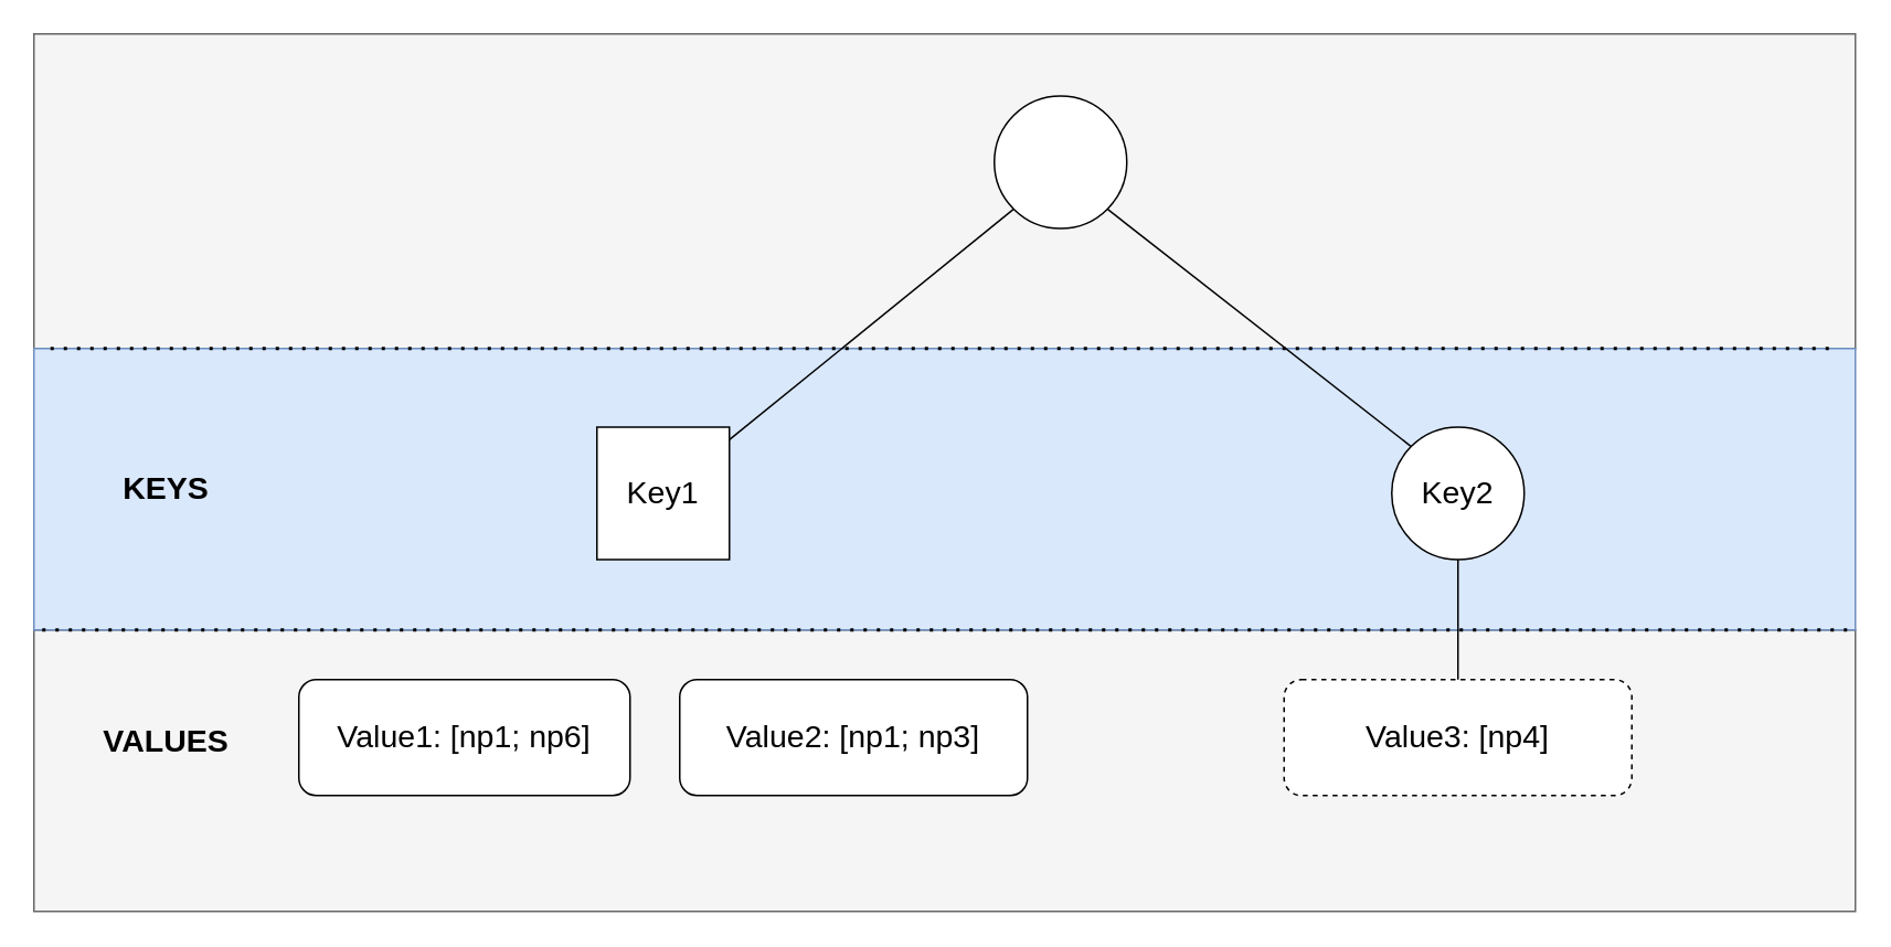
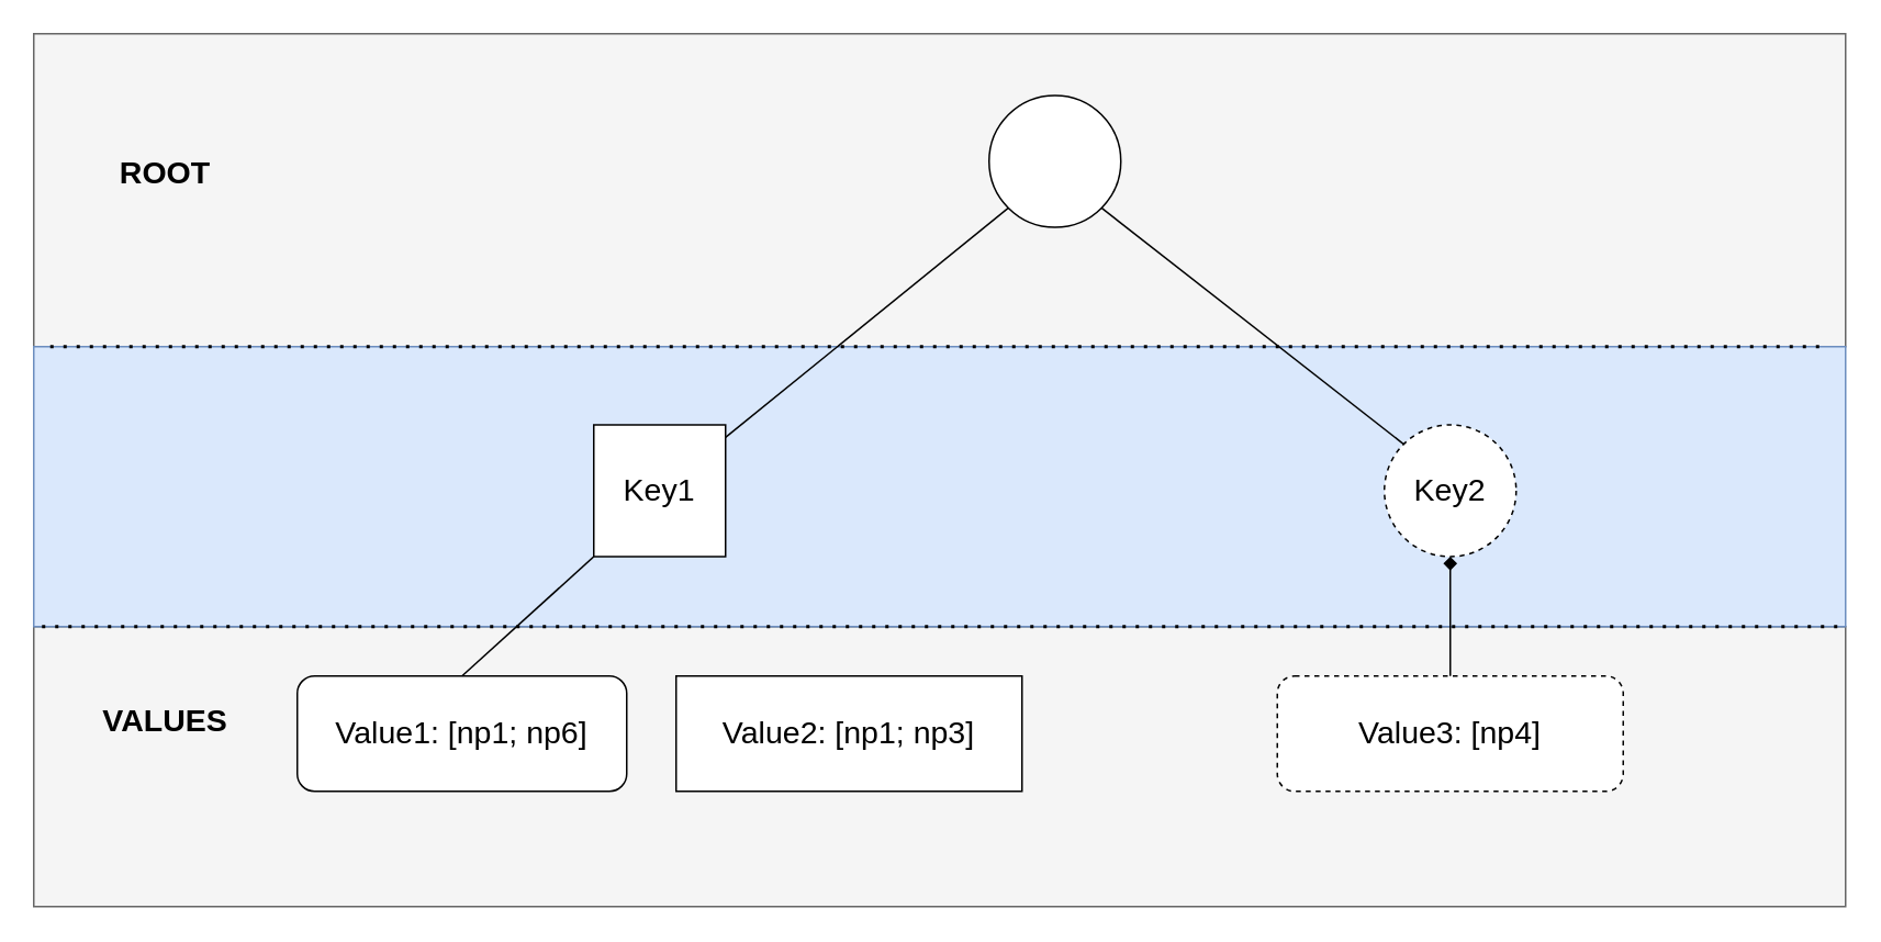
  <mxCell id="0" />
  <mxCell id="1" parent="0" />
  <mxCell id="2" value="" style="rounded=0;whiteSpace=wrap;html=1;fillColor=#f5f5f5;strokeColor=#666666;fontColor=#333333;fontSize=19;" parent="1" vertex="1"><mxGeometry width="1100" height="190" as="geometry" x="20" y="20" /></mxCell>
  <mxCell id="3" value="" style="rounded=0;whiteSpace=wrap;html=1;fillColor=#f5f5f5;strokeColor=#666666;fontColor=#333333;fontSize=19;" parent="1" vertex="1"><mxGeometry y="380" width="1100" height="170" as="geometry" x="20" /></mxCell>
  <mxCell id="4" value="" style="rounded=0;whiteSpace=wrap;html=1;fillColor=#dae8fc;strokeColor=#6c8ebf;fontSize=19;" parent="1" vertex="1"><mxGeometry y="210" width="1100" height="170" as="geometry" x="20" /></mxCell>
  <mxCell id="5" value="" style="ellipse;whiteSpace=wrap;html=1;aspect=fixed;fontSize=19;" parent="1" vertex="1"><mxGeometry x="600" y="57.5" width="80" height="80" as="geometry" /></mxCell>
  <mxCell id="6" value="Key1" style="whiteSpace=wrap;html=1;aspect=fixed;fontSize=19;rounded=0;" parent="1" vertex="1"><mxGeometry x="360" y="257.5" width="80" height="80" as="geometry" /></mxCell>
- <mxCell id="7" value="Key2" style="ellipse;whiteSpace=wrap;html=1;aspect=fixed;fontSize=19;" parent="1" vertex="1"><mxGeometry x="840" y="257.5" width="80" height="80" as="geometry" /></mxCell>
+ <mxCell id="7" value="Key2" style="ellipse;whiteSpace=wrap;html=1;aspect=fixed;fontSize=19;dashed=1;" parent="1" vertex="1"><mxGeometry x="840" y="257.5" width="80" height="80" as="geometry" /></mxCell>
  <mxCell id="8" value="Value1: [np1; np6]" style="rounded=1;whiteSpace=wrap;html=1;fontSize=19;" parent="1" vertex="1"><mxGeometry x="180" y="410" width="200" height="70" as="geometry" /></mxCell>
- <mxCell id="9" value="Value2: [np1; np3]" style="rounded=1;whiteSpace=wrap;html=1;fontSize=19;" parent="1" vertex="1"><mxGeometry x="410" y="410" width="210" height="70" as="geometry" /></mxCell>
+ <mxCell id="9" value="Value2: [np1; np3]" style="whiteSpace=wrap;html=1;fontSize=19;rounded=0;" parent="1" vertex="1"><mxGeometry x="410" y="410" width="210" height="70" as="geometry" /></mxCell>
  <mxCell id="10" value="Value3: [np4]" style="rounded=1;whiteSpace=wrap;html=1;fontSize=19;dashed=1;" parent="1" vertex="1"><mxGeometry x="775" y="410" width="210" height="70" as="geometry" /></mxCell>
  <mxCell id="11" value="" style="endArrow=none;html=1;rounded=0;entryX=0;entryY=1;entryDx=0;entryDy=0;fontSize=19;" parent="1" source="6" target="5" edge="1"><mxGeometry width="50" height="50" relative="1" as="geometry"><mxPoint x="450" y="267.5" as="sourcePoint" /><mxPoint x="570" y="197.5" as="targetPoint" /></mxGeometry></mxCell>
  <mxCell id="12" value="" style="endArrow=none;html=1;rounded=0;entryX=0;entryY=0;entryDx=0;entryDy=0;exitX=1;exitY=1;exitDx=0;exitDy=0;fontSize=19;" parent="1" source="5" target="7" edge="1"><mxGeometry width="50" height="50" relative="1" as="geometry"><mxPoint x="650" y="412.5" as="sourcePoint" /><mxPoint x="834" y="267.5" as="targetPoint" /></mxGeometry></mxCell>
- <mxCell id="14" value="" style="endArrow=none;html=1;rounded=0;entryX=0.5;entryY=1;entryDx=0;entryDy=0;exitX=0.5;exitY=0;exitDx=0;exitDy=0;fontSize=19;" parent="1" source="10" target="7" edge="1"><mxGeometry width="50" height="50" relative="1" as="geometry"><mxPoint x="880" y="410" as="sourcePoint" /><mxPoint x="930" y="327.5" as="targetPoint" /></mxGeometry></mxCell>
+ <mxCell id="13" value="" style="endArrow=none;html=1;rounded=0;entryX=0;entryY=1;entryDx=0;entryDy=0;exitX=0.5;exitY=0;exitDx=0;exitDy=0;fontSize=19;" parent="1" source="8" target="6" edge="1"><mxGeometry width="50" height="50" relative="1" as="geometry"><mxPoint x="250" y="407.5" as="sourcePoint" /><mxPoint x="270" y="357.5" as="targetPoint" /></mxGeometry></mxCell>
+ <mxCell id="14" value="" style="endArrow=diamond;html=1;rounded=0;entryX=0.5;entryY=1;entryDx=0;entryDy=0;exitX=0.5;exitY=0;exitDx=0;exitDy=0;fontSize=19;" parent="1" source="10" target="7" edge="1"><mxGeometry width="50" height="50" relative="1" as="geometry"><mxPoint x="880" y="410" as="sourcePoint" /><mxPoint x="930" y="327.5" as="targetPoint" /></mxGeometry></mxCell>
  <mxCell id="15" value="" style="endArrow=none;dashed=1;html=1;dashPattern=1 3;strokeWidth=2;rounded=0;fontSize=19;" parent="1" edge="1"><mxGeometry width="50" height="50" relative="1" as="geometry"><mxPoint x="30" y="210" as="sourcePoint" /><mxPoint x="1110" y="210" as="targetPoint" /></mxGeometry></mxCell>
  <mxCell id="16" value="" style="endArrow=none;dashed=1;html=1;dashPattern=1 3;strokeWidth=2;rounded=0;fontSize=19;" parent="1" edge="1"><mxGeometry width="50" height="50" relative="1" as="geometry"><mxPoint x="25" y="380" as="sourcePoint" /><mxPoint x="1115" y="380" as="targetPoint" /></mxGeometry></mxCell>
- <mxCell id="18" value="&lt;b style=&quot;font-size: 19px;&quot;&gt;KEYS&lt;/b&gt;" style="text;html=1;strokeColor=none;fillColor=none;align=center;verticalAlign=middle;whiteSpace=wrap;rounded=0;fontSize=19;" parent="1" vertex="1"><mxGeometry x="70" y="280" width="60" height="30" as="geometry" /></mxCell>
- <mxCell id="19" value="&lt;b style=&quot;font-size: 19px;&quot;&gt;VALUES&lt;/b&gt;" style="text;html=1;strokeColor=none;fillColor=none;align=center;verticalAlign=middle;whiteSpace=wrap;rounded=0;fontSize=19;" parent="1" vertex="1"><mxGeometry x="70" y="432.5" width="60" height="30" as="geometry" /></mxCell>
+ <mxCell id="17" value="&lt;b style=&quot;font-size: 19px;&quot;&gt;ROOT&lt;/b&gt;" style="text;html=1;strokeColor=none;fillColor=none;align=center;verticalAlign=middle;whiteSpace=wrap;rounded=0;fontSize=19;" parent="1" vertex="1"><mxGeometry x="70" y="90" width="60" height="30" as="geometry" /></mxCell>
+ <mxCell id="19" value="&lt;b style=&quot;font-size: 19px;&quot;&gt;VALUES&lt;/b&gt;" style="text;html=1;strokeColor=none;fillColor=none;align=center;verticalAlign=middle;whiteSpace=wrap;rounded=0;fontSize=19;" parent="1" vertex="1"><mxGeometry x="70" y="422.5" width="60" height="30" as="geometry" /></mxCell>
